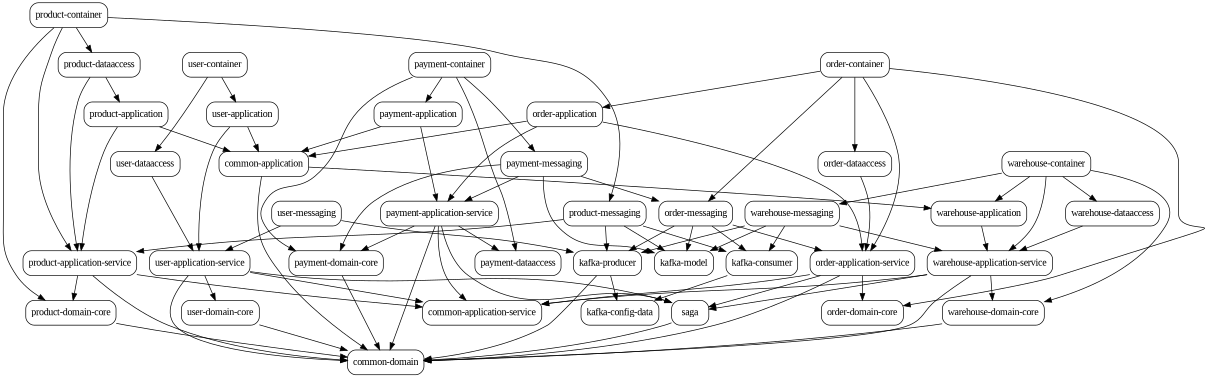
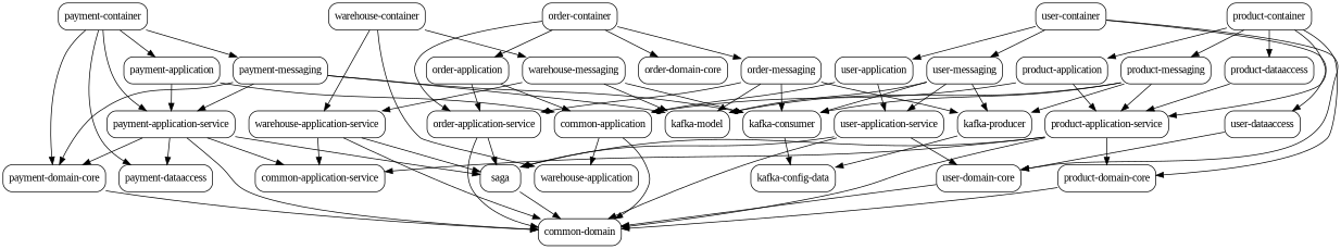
  digraph {
    fontname="Liberation Serif"
    node [fontname="Liberation Serif" fontsize=14 shape=box style=rounded]
    edge [fontname="Liberation Serif" fontsize=10]
    n1 [label=<common-application>]
    n2 [label=<common-domain>]
    n3 [label=<warehouse-application>]
    n4 [label=<kafka-consumer>]
    n5 [label=<kafka-config-data>]
    n6 [label=<kafka-producer>]
    n7 [label=<saga>]
-   n8 [label=<warehouse-domain-core>]
    n9 [label=<warehouse-application-service>]
    n10 [label=<common-application-service>]
-   n11 [label=<warehouse-dataaccess>]
    n12 [label=<warehouse-messaging>]
    n13 [label=<kafka-model>]
    n14 [label=<warehouse-container>]
    n15 [label=<user-domain-core>]
    n16 [label=<user-application-service>]
    n17 [label=<user-application>]
    n18 [label=<user-dataaccess>]
    n19 [label=<user-messaging>]
    n20 [label=<user-container>]
    n21 [label=<product-domain-core>]
    n22 [label=<product-application-service>]
    n23 [label=<product-application>]
    n24 [label=<product-dataaccess>]
    n25 [label=<product-messaging>]
    n26 [label=<product-container>]
    n27 [label=<order-domain-core>]
    n28 [label=<order-application-service>]
    n29 [label=<order-application>]
-   n30 [label=<order-dataaccess>]
    n31 [label=<order-messaging>]
    n32 [label=<order-container>]
    n33 [label=<payment-domain-core>]
    n34 [label=<payment-application-service>]
    n35 [label=<payment-dataaccess>]
    n36 [label=<payment-application>]
    n37 [label=<payment-messaging>]
    n38 [label=<payment-container>]
    n1 -> n2
    n1 -> n3
-   n3 -> n9
    n4 -> n5
-   n6 -> n2
    n6 -> n5
    n7 -> n2
-   n8 -> n2
    n9 -> n2
    n9 -> n7
-   n9 -> n8
    n9 -> n10
-   n11 -> n9
    n12 -> n4
-   n12 -> n6
    n12 -> n9
    n12 -> n13
    n14 -> n3
-   n14 -> n8
    n14 -> n9
-   n14 -> n11
    n14 -> n12
    n15 -> n2
    n16 -> n2
    n16 -> n7
-   n16 -> n10
    n16 -> n15
    n17 -> n1
    n17 -> n16
-   n18 -> n16
+   n18 -> n15
+   n19 -> n4
    n19 -> n6
+   n19 -> n13
    n19 -> n16
+   n20 -> n15
    n20 -> n17
    n20 -> n18
+   n20 -> n19
    n21 -> n2
    n22 -> n2
+   n22 -> n7
    n22 -> n10
    n22 -> n21
    n23 -> n1
    n23 -> n22
    n24 -> n22
    n25 -> n4
    n25 -> n6
    n25 -> n13
    n25 -> n22
    n26 -> n21
    n26 -> n22
-   n24 -> n23
+   n26 -> n23
    n26 -> n24
    n26 -> n25
    n28 -> n2
    n28 -> n7
-   n28 -> n10
-   n28 -> n27
    n29 -> n1
    n29 -> n28
-   n30 -> n28
    n31 -> n4
    n31 -> n6
    n31 -> n13
    n31 -> n28
    n32 -> n27
    n32 -> n28
    n32 -> n29
-   n32 -> n30
    n32 -> n31
    n33 -> n2
    n34 -> n2
    n34 -> n7
    n34 -> n10
    n34 -> n33
    n34 -> n35
    n36 -> n1
    n36 -> n34
-   n37 -> n31
+   n37 -> n4
    n37 -> n13
    n37 -> n33
    n37 -> n34
    n38 -> n33
-   n29 -> n34
+   n38 -> n34
    n38 -> n35
    n38 -> n36
    n38 -> n37
  }
